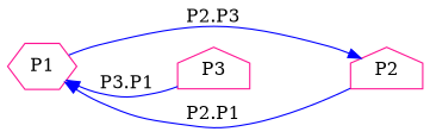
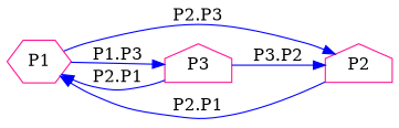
  digraph {
    rankdir=LR
    node [color=deeppink shape=house]
    edge [color=blue]
    P1 [shape=hexagon]
    P2
    P3
    P1 -> P2 [label="P2.P3"]
+   P1 -> P3 [label="P1.P3"]
    P2 -> P1 [label="P2.P1"]
-   P3 -> P1 [label="P3.P1"]
+   P3 -> P1 [label="P2.P1"]
+   P3 -> P2 [label="P3.P2"]
  }
